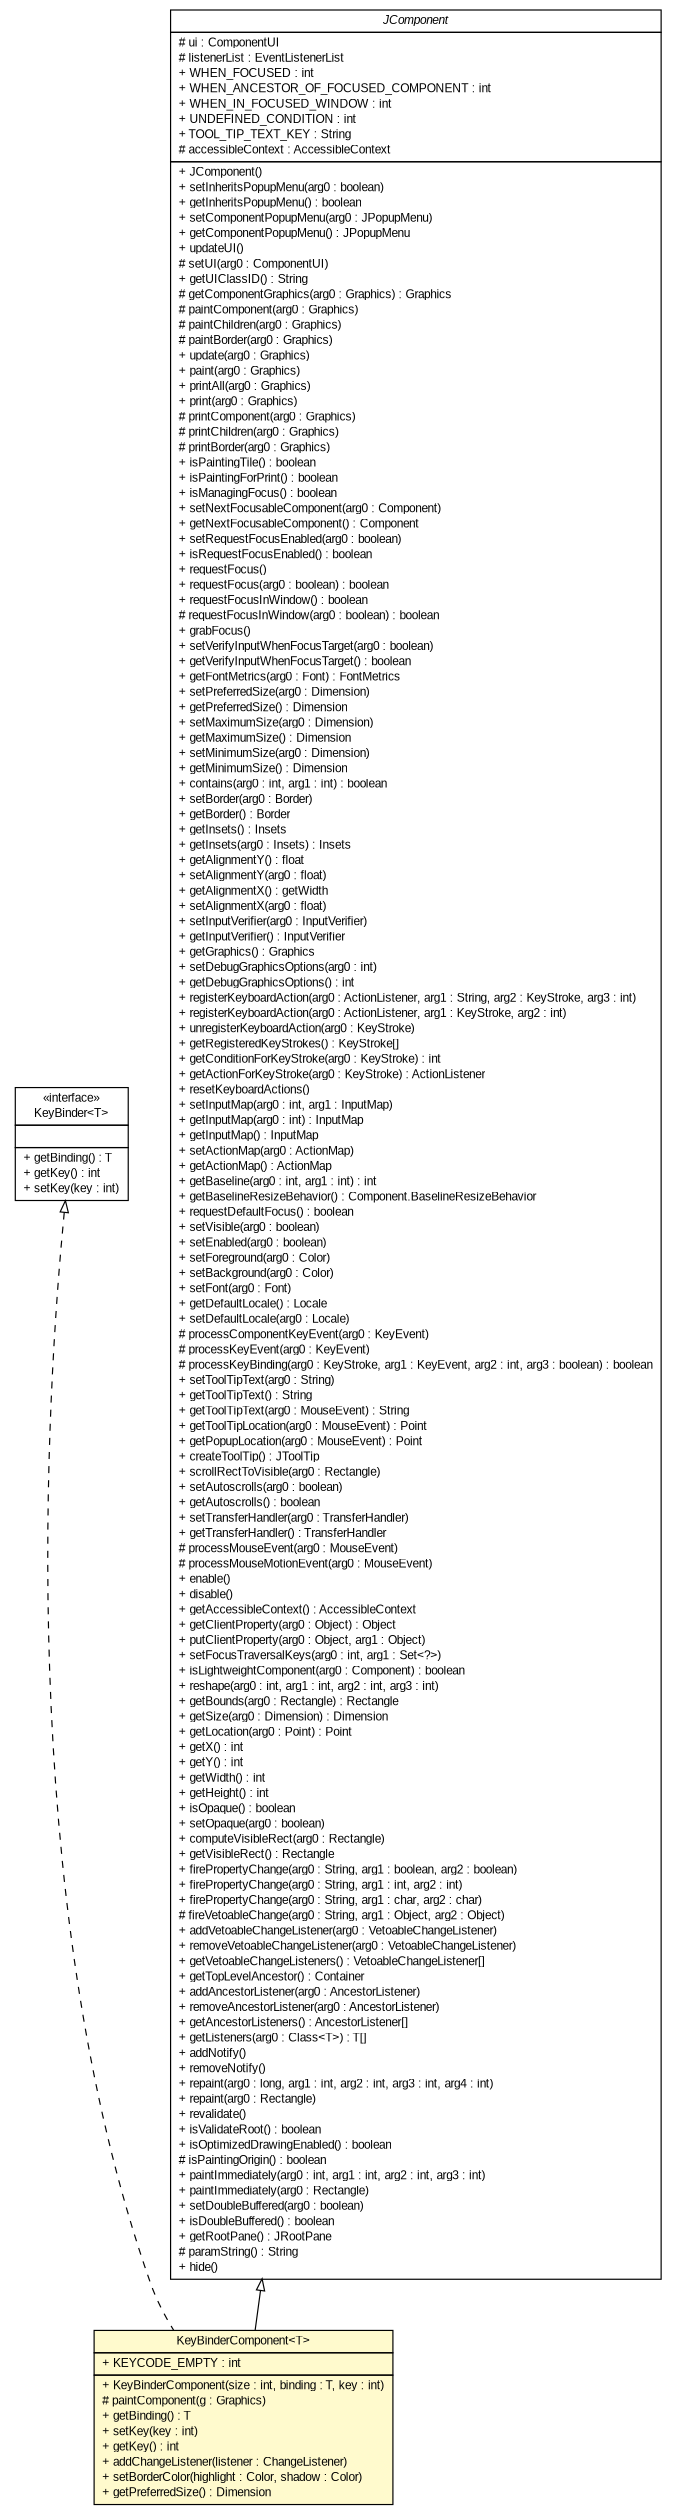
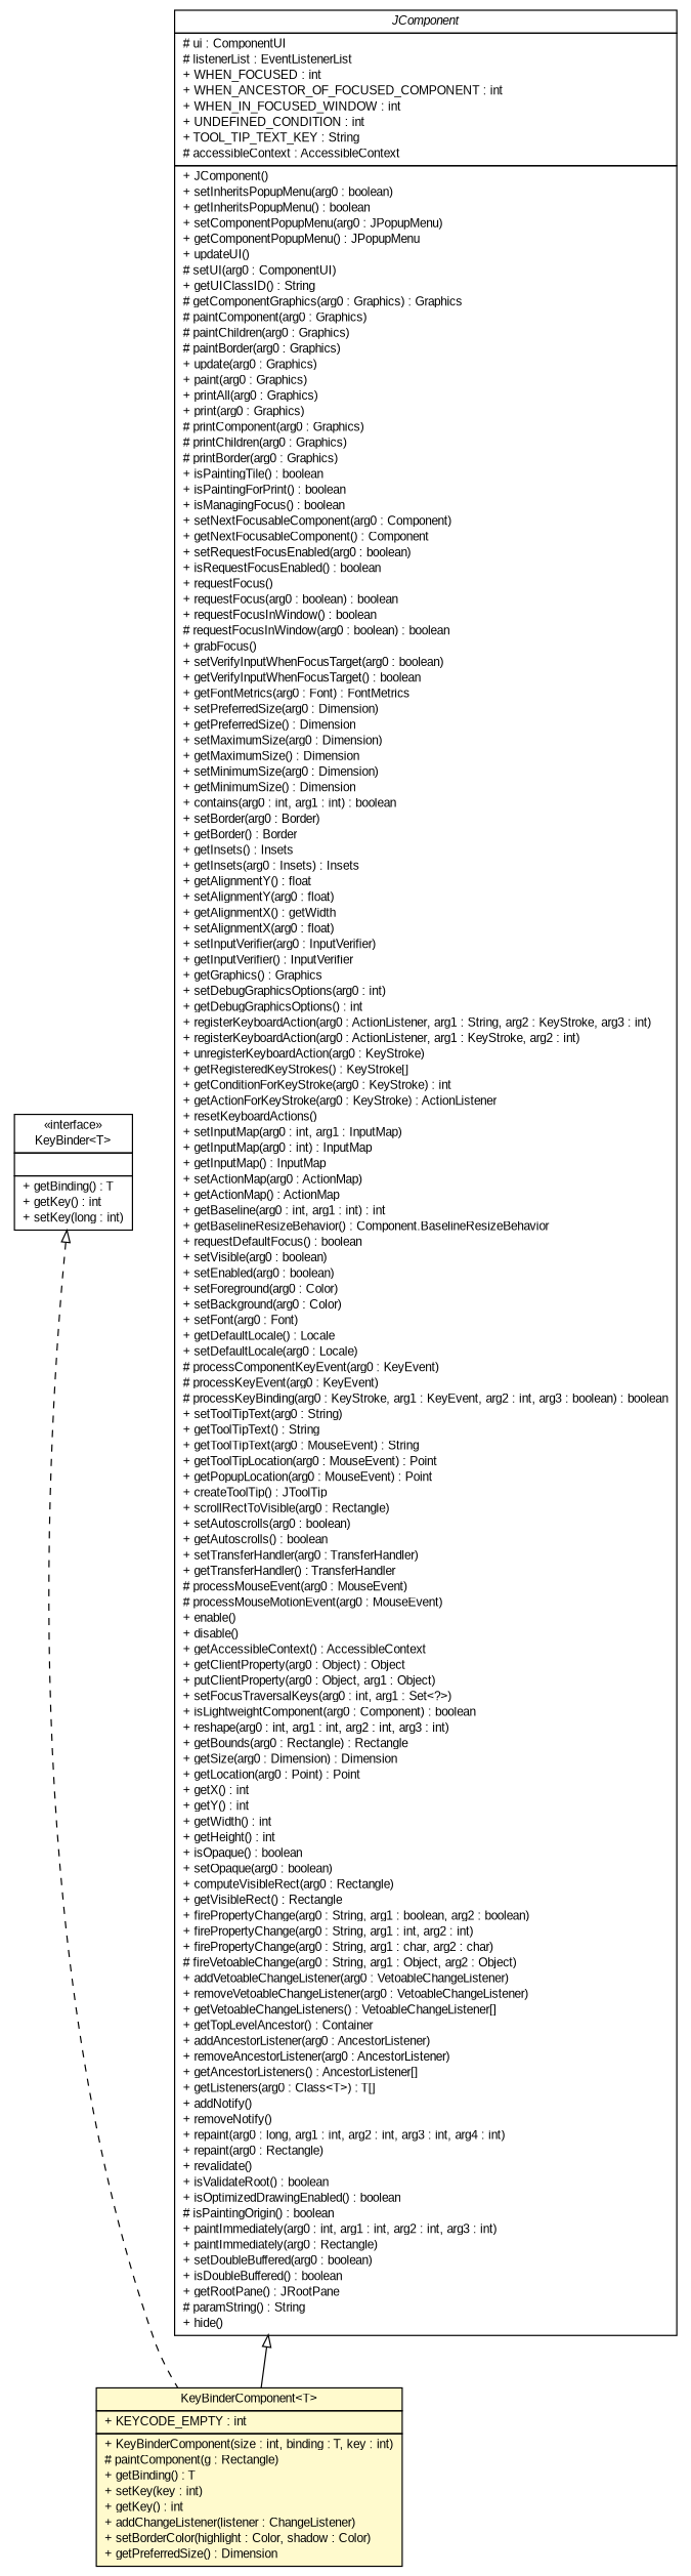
  digraph {
    nodesep=0.25
    ranksep=0.5
    node [fontcolor=black fontname=arial fontsize=10.0 shape=plaintext]
    edge [arrowtail=empty dir=back fontname=arial fontsize=10 headport=p labelfontname=arial labelfontsize=10 tailport=p]
-   n1 [label=<<table title="com.github.tilastokeskus.matertis.ui.KeyBinderComponent" border="0" cellborder="1" cellspacing="0" cellpadding="2" port="p" bgcolor="lemonChiffon" href="./KeyBinderComponent.html"> 		<tr><td><table border="0" cellspacing="0" cellpadding="1"> <tr><td align="center" balign="center"> KeyBinderComponent&lt;T&gt; </td></tr> 		</table></td></tr> 		<tr><td><table border="0" cellspacing="0" cellpadding="1"> <tr><td align="left" balign="left"> + KEYCODE_EMPTY : int </td></tr> 		</table></td></tr> 		<tr><td><table border="0" cellspacing="0" cellpadding="1"> <tr><td align="left" balign="left"> + KeyBinderComponent(size : int, binding : T, key : int) </td></tr> <tr><td align="left" balign="left"> # paintComponent(g : Graphics) </td></tr> <tr><td align="left" balign="left"> + getBinding() : T </td></tr> <tr><td align="left" balign="left"> + setKey(key : int) </td></tr> <tr><td align="left" balign="left"> + getKey() : int </td></tr> <tr><td align="left" balign="left"> + addChangeListener(listener : ChangeListener) </td></tr> <tr><td align="left" balign="left"> + setBorderColor(highlight : Color, shadow : Color) </td></tr> <tr><td align="left" balign="left"> + getPreferredSize() : Dimension </td></tr> 		</table></td></tr> 		</table>>]
-   n2 [label=<<table title="com.github.tilastokeskus.matertis.ui.util.KeyBinder" border="0" cellborder="1" cellspacing="0" cellpadding="2" port="p" href="./util/KeyBinder.html"> 		<tr><td><table border="0" cellspacing="0" cellpadding="1"> <tr><td align="center" balign="center"> &#171;interface&#187; </td></tr> <tr><td align="center" balign="center"> KeyBinder&lt;T&gt; </td></tr> 		</table></td></tr> 		<tr><td><table border="0" cellspacing="0" cellpadding="1"> <tr><td align="left" balign="left">  </td></tr> 		</table></td></tr> 		<tr><td><table border="0" cellspacing="0" cellpadding="1"> <tr><td align="left" balign="left"> + getBinding() : T </td></tr> <tr><td align="left" balign="left"> + getKey() : int </td></tr> <tr><td align="left" balign="left"> + setKey(key : int) </td></tr> 		</table></td></tr> 		</table>>]
+   n1 [label=<<table title="com.github.tilastokeskus.matertis.ui.KeyBinderComponent" border="0" cellborder="1" cellspacing="0" cellpadding="2" port="p" bgcolor="lemonChiffon" href="./KeyBinderComponent.html"> 		<tr><td><table border="0" cellspacing="0" cellpadding="1"> <tr><td align="center" balign="center"> KeyBinderComponent&lt;T&gt; </td></tr> 		</table></td></tr> 		<tr><td><table border="0" cellspacing="0" cellpadding="1"> <tr><td align="left" balign="left"> + KEYCODE_EMPTY : int </td></tr> 		</table></td></tr> 		<tr><td><table border="0" cellspacing="0" cellpadding="1"> <tr><td align="left" balign="left"> + KeyBinderComponent(size : int, binding : T, key : int) </td></tr> <tr><td align="left" balign="left"> # paintComponent(g : Rectangle) </td></tr> <tr><td align="left" balign="left"> + getBinding() : T </td></tr> <tr><td align="left" balign="left"> + setKey(key : int) </td></tr> <tr><td align="left" balign="left"> + getKey() : int </td></tr> <tr><td align="left" balign="left"> + addChangeListener(listener : ChangeListener) </td></tr> <tr><td align="left" balign="left"> + setBorderColor(highlight : Color, shadow : Color) </td></tr> <tr><td align="left" balign="left"> + getPreferredSize() : Dimension </td></tr> 		</table></td></tr> 		</table>>]
+   n2 [label=<<table title="com.github.tilastokeskus.matertis.ui.util.KeyBinder" border="0" cellborder="1" cellspacing="0" cellpadding="2" port="p" href="./util/KeyBinder.html"> 		<tr><td><table border="0" cellspacing="0" cellpadding="1"> <tr><td align="center" balign="center"> &#171;interface&#187; </td></tr> <tr><td align="center" balign="center"> KeyBinder&lt;T&gt; </td></tr> 		</table></td></tr> 		<tr><td><table border="0" cellspacing="0" cellpadding="1"> <tr><td align="left" balign="left">  </td></tr> 		</table></td></tr> 		<tr><td><table border="0" cellspacing="0" cellpadding="1"> <tr><td align="left" balign="left"> + getBinding() : T </td></tr> <tr><td align="left" balign="left"> + getKey() : int </td></tr> <tr><td align="left" balign="left"> + setKey(long : int) </td></tr> 		</table></td></tr> 		</table>>]
    n3 [label=<<table title="javax.swing.JComponent" border="0" cellborder="1" cellspacing="0" cellpadding="2" port="p" href="http://java.sun.com/j2se/1.4.2/docs/api/javax/swing/JComponent.html"> 		<tr><td><table border="0" cellspacing="0" cellpadding="1"> <tr><td align="center" balign="center"><font face="arial italic"> JComponent </font></td></tr> 		</table></td></tr> 		<tr><td><table border="0" cellspacing="0" cellpadding="1"> <tr><td align="left" balign="left"> # ui : ComponentUI </td></tr> <tr><td align="left" balign="left"> # listenerList : EventListenerList </td></tr> <tr><td align="left" balign="left"> + WHEN_FOCUSED : int </td></tr> <tr><td align="left" balign="left"> + WHEN_ANCESTOR_OF_FOCUSED_COMPONENT : int </td></tr> <tr><td align="left" balign="left"> + WHEN_IN_FOCUSED_WINDOW : int </td></tr> <tr><td align="left" balign="left"> + UNDEFINED_CONDITION : int </td></tr> <tr><td align="left" balign="left"> + TOOL_TIP_TEXT_KEY : String </td></tr> <tr><td align="left" balign="left"> # accessibleContext : AccessibleContext </td></tr> 		</table></td></tr> 		<tr><td><table border="0" cellspacing="0" cellpadding="1"> <tr><td align="left" balign="left"> + JComponent() </td></tr> <tr><td align="left" balign="left"> + setInheritsPopupMenu(arg0 : boolean) </td></tr> <tr><td align="left" balign="left"> + getInheritsPopupMenu() : boolean </td></tr> <tr><td align="left" balign="left"> + setComponentPopupMenu(arg0 : JPopupMenu) </td></tr> <tr><td align="left" balign="left"> + getComponentPopupMenu() : JPopupMenu </td></tr> <tr><td align="left" balign="left"> + updateUI() </td></tr> <tr><td align="left" balign="left"> # setUI(arg0 : ComponentUI) </td></tr> <tr><td align="left" balign="left"> + getUIClassID() : String </td></tr> <tr><td align="left" balign="left"> # getComponentGraphics(arg0 : Graphics) : Graphics </td></tr> <tr><td align="left" balign="left"> # paintComponent(arg0 : Graphics) </td></tr> <tr><td align="left" balign="left"> # paintChildren(arg0 : Graphics) </td></tr> <tr><td align="left" balign="left"> # paintBorder(arg0 : Graphics) </td></tr> <tr><td align="left" balign="left"> + update(arg0 : Graphics) </td></tr> <tr><td align="left" balign="left"> + paint(arg0 : Graphics) </td></tr> <tr><td align="left" balign="left"> + printAll(arg0 : Graphics) </td></tr> <tr><td align="left" balign="left"> + print(arg0 : Graphics) </td></tr> <tr><td align="left" balign="left"> # printComponent(arg0 : Graphics) </td></tr> <tr><td align="left" balign="left"> # printChildren(arg0 : Graphics) </td></tr> <tr><td align="left" balign="left"> # printBorder(arg0 : Graphics) </td></tr> <tr><td align="left" balign="left"> + isPaintingTile() : boolean </td></tr> <tr><td align="left" balign="left"> + isPaintingForPrint() : boolean </td></tr> <tr><td align="left" balign="left"> + isManagingFocus() : boolean </td></tr> <tr><td align="left" balign="left"> + setNextFocusableComponent(arg0 : Component) </td></tr> <tr><td align="left" balign="left"> + getNextFocusableComponent() : Component </td></tr> <tr><td align="left" balign="left"> + setRequestFocusEnabled(arg0 : boolean) </td></tr> <tr><td align="left" balign="left"> + isRequestFocusEnabled() : boolean </td></tr> <tr><td align="left" balign="left"> + requestFocus() </td></tr> <tr><td align="left" balign="left"> + requestFocus(arg0 : boolean) : boolean </td></tr> <tr><td align="left" balign="left"> + requestFocusInWindow() : boolean </td></tr> <tr><td align="left" balign="left"> # requestFocusInWindow(arg0 : boolean) : boolean </td></tr> <tr><td align="left" balign="left"> + grabFocus() </td></tr> <tr><td align="left" balign="left"> + setVerifyInputWhenFocusTarget(arg0 : boolean) </td></tr> <tr><td align="left" balign="left"> + getVerifyInputWhenFocusTarget() : boolean </td></tr> <tr><td align="left" balign="left"> + getFontMetrics(arg0 : Font) : FontMetrics </td></tr> <tr><td align="left" balign="left"> + setPreferredSize(arg0 : Dimension) </td></tr> <tr><td align="left" balign="left"> + getPreferredSize() : Dimension </td></tr> <tr><td align="left" balign="left"> + setMaximumSize(arg0 : Dimension) </td></tr> <tr><td align="left" balign="left"> + getMaximumSize() : Dimension </td></tr> <tr><td align="left" balign="left"> + setMinimumSize(arg0 : Dimension) </td></tr> <tr><td align="left" balign="left"> + getMinimumSize() : Dimension </td></tr> <tr><td align="left" balign="left"> + contains(arg0 : int, arg1 : int) : boolean </td></tr> <tr><td align="left" balign="left"> + setBorder(arg0 : Border) </td></tr> <tr><td align="left" balign="left"> + getBorder() : Border </td></tr> <tr><td align="left" balign="left"> + getInsets() : Insets </td></tr> <tr><td align="left" balign="left"> + getInsets(arg0 : Insets) : Insets </td></tr> <tr><td align="left" balign="left"> + getAlignmentY() : float </td></tr> <tr><td align="left" balign="left"> + setAlignmentY(arg0 : float) </td></tr> <tr><td align="left" balign="left"> + getAlignmentX() : getWidth </td></tr> <tr><td align="left" balign="left"> + setAlignmentX(arg0 : float) </td></tr> <tr><td align="left" balign="left"> + setInputVerifier(arg0 : InputVerifier) </td></tr> <tr><td align="left" balign="left"> + getInputVerifier() : InputVerifier </td></tr> <tr><td align="left" balign="left"> + getGraphics() : Graphics </td></tr> <tr><td align="left" balign="left"> + setDebugGraphicsOptions(arg0 : int) </td></tr> <tr><td align="left" balign="left"> + getDebugGraphicsOptions() : int </td></tr> <tr><td align="left" balign="left"> + registerKeyboardAction(arg0 : ActionListener, arg1 : String, arg2 : KeyStroke, arg3 : int) </td></tr> <tr><td align="left" balign="left"> + registerKeyboardAction(arg0 : ActionListener, arg1 : KeyStroke, arg2 : int) </td></tr> <tr><td align="left" balign="left"> + unregisterKeyboardAction(arg0 : KeyStroke) </td></tr> <tr><td align="left" balign="left"> + getRegisteredKeyStrokes() : KeyStroke[] </td></tr> <tr><td align="left" balign="left"> + getConditionForKeyStroke(arg0 : KeyStroke) : int </td></tr> <tr><td align="left" balign="left"> + getActionForKeyStroke(arg0 : KeyStroke) : ActionListener </td></tr> <tr><td align="left" balign="left"> + resetKeyboardActions() </td></tr> <tr><td align="left" balign="left"> + setInputMap(arg0 : int, arg1 : InputMap) </td></tr> <tr><td align="left" balign="left"> + getInputMap(arg0 : int) : InputMap </td></tr> <tr><td align="left" balign="left"> + getInputMap() : InputMap </td></tr> <tr><td align="left" balign="left"> + setActionMap(arg0 : ActionMap) </td></tr> <tr><td align="left" balign="left"> + getActionMap() : ActionMap </td></tr> <tr><td align="left" balign="left"> + getBaseline(arg0 : int, arg1 : int) : int </td></tr> <tr><td align="left" balign="left"> + getBaselineResizeBehavior() : Component.BaselineResizeBehavior </td></tr> <tr><td align="left" balign="left"> + requestDefaultFocus() : boolean </td></tr> <tr><td align="left" balign="left"> + setVisible(arg0 : boolean) </td></tr> <tr><td align="left" balign="left"> + setEnabled(arg0 : boolean) </td></tr> <tr><td align="left" balign="left"> + setForeground(arg0 : Color) </td></tr> <tr><td align="left" balign="left"> + setBackground(arg0 : Color) </td></tr> <tr><td align="left" balign="left"> + setFont(arg0 : Font) </td></tr> <tr><td align="left" balign="left"> + getDefaultLocale() : Locale </td></tr> <tr><td align="left" balign="left"> + setDefaultLocale(arg0 : Locale) </td></tr> <tr><td align="left" balign="left"> # processComponentKeyEvent(arg0 : KeyEvent) </td></tr> <tr><td align="left" balign="left"> # processKeyEvent(arg0 : KeyEvent) </td></tr> <tr><td align="left" balign="left"> # processKeyBinding(arg0 : KeyStroke, arg1 : KeyEvent, arg2 : int, arg3 : boolean) : boolean </td></tr> <tr><td align="left" balign="left"> + setToolTipText(arg0 : String) </td></tr> <tr><td align="left" balign="left"> + getToolTipText() : String </td></tr> <tr><td align="left" balign="left"> + getToolTipText(arg0 : MouseEvent) : String </td></tr> <tr><td align="left" balign="left"> + getToolTipLocation(arg0 : MouseEvent) : Point </td></tr> <tr><td align="left" balign="left"> + getPopupLocation(arg0 : MouseEvent) : Point </td></tr> <tr><td align="left" balign="left"> + createToolTip() : JToolTip </td></tr> <tr><td align="left" balign="left"> + scrollRectToVisible(arg0 : Rectangle) </td></tr> <tr><td align="left" balign="left"> + setAutoscrolls(arg0 : boolean) </td></tr> <tr><td align="left" balign="left"> + getAutoscrolls() : boolean </td></tr> <tr><td align="left" balign="left"> + setTransferHandler(arg0 : TransferHandler) </td></tr> <tr><td align="left" balign="left"> + getTransferHandler() : TransferHandler </td></tr> <tr><td align="left" balign="left"> # processMouseEvent(arg0 : MouseEvent) </td></tr> <tr><td align="left" balign="left"> # processMouseMotionEvent(arg0 : MouseEvent) </td></tr> <tr><td align="left" balign="left"> + enable() </td></tr> <tr><td align="left" balign="left"> + disable() </td></tr> <tr><td align="left" balign="left"> + getAccessibleContext() : AccessibleContext </td></tr> <tr><td align="left" balign="left"> + getClientProperty(arg0 : Object) : Object </td></tr> <tr><td align="left" balign="left"> + putClientProperty(arg0 : Object, arg1 : Object) </td></tr> <tr><td align="left" balign="left"> + setFocusTraversalKeys(arg0 : int, arg1 : Set&lt;?&gt;) </td></tr> <tr><td align="left" balign="left"> + isLightweightComponent(arg0 : Component) : boolean </td></tr> <tr><td align="left" balign="left"> + reshape(arg0 : int, arg1 : int, arg2 : int, arg3 : int) </td></tr> <tr><td align="left" balign="left"> + getBounds(arg0 : Rectangle) : Rectangle </td></tr> <tr><td align="left" balign="left"> + getSize(arg0 : Dimension) : Dimension </td></tr> <tr><td align="left" balign="left"> + getLocation(arg0 : Point) : Point </td></tr> <tr><td align="left" balign="left"> + getX() : int </td></tr> <tr><td align="left" balign="left"> + getY() : int </td></tr> <tr><td align="left" balign="left"> + getWidth() : int </td></tr> <tr><td align="left" balign="left"> + getHeight() : int </td></tr> <tr><td align="left" balign="left"> + isOpaque() : boolean </td></tr> <tr><td align="left" balign="left"> + setOpaque(arg0 : boolean) </td></tr> <tr><td align="left" balign="left"> + computeVisibleRect(arg0 : Rectangle) </td></tr> <tr><td align="left" balign="left"> + getVisibleRect() : Rectangle </td></tr> <tr><td align="left" balign="left"> + firePropertyChange(arg0 : String, arg1 : boolean, arg2 : boolean) </td></tr> <tr><td align="left" balign="left"> + firePropertyChange(arg0 : String, arg1 : int, arg2 : int) </td></tr> <tr><td align="left" balign="left"> + firePropertyChange(arg0 : String, arg1 : char, arg2 : char) </td></tr> <tr><td align="left" balign="left"> # fireVetoableChange(arg0 : String, arg1 : Object, arg2 : Object) </td></tr> <tr><td align="left" balign="left"> + addVetoableChangeListener(arg0 : VetoableChangeListener) </td></tr> <tr><td align="left" balign="left"> + removeVetoableChangeListener(arg0 : VetoableChangeListener) </td></tr> <tr><td align="left" balign="left"> + getVetoableChangeListeners() : VetoableChangeListener[] </td></tr> <tr><td align="left" balign="left"> + getTopLevelAncestor() : Container </td></tr> <tr><td align="left" balign="left"> + addAncestorListener(arg0 : AncestorListener) </td></tr> <tr><td align="left" balign="left"> + removeAncestorListener(arg0 : AncestorListener) </td></tr> <tr><td align="left" balign="left"> + getAncestorListeners() : AncestorListener[] </td></tr> <tr><td align="left" balign="left"> + getListeners(arg0 : Class&lt;T&gt;) : T[] </td></tr> <tr><td align="left" balign="left"> + addNotify() </td></tr> <tr><td align="left" balign="left"> + removeNotify() </td></tr> <tr><td align="left" balign="left"> + repaint(arg0 : long, arg1 : int, arg2 : int, arg3 : int, arg4 : int) </td></tr> <tr><td align="left" balign="left"> + repaint(arg0 : Rectangle) </td></tr> <tr><td align="left" balign="left"> + revalidate() </td></tr> <tr><td align="left" balign="left"> + isValidateRoot() : boolean </td></tr> <tr><td align="left" balign="left"> + isOptimizedDrawingEnabled() : boolean </td></tr> <tr><td align="left" balign="left"> # isPaintingOrigin() : boolean </td></tr> <tr><td align="left" balign="left"> + paintImmediately(arg0 : int, arg1 : int, arg2 : int, arg3 : int) </td></tr> <tr><td align="left" balign="left"> + paintImmediately(arg0 : Rectangle) </td></tr> <tr><td align="left" balign="left"> + setDoubleBuffered(arg0 : boolean) </td></tr> <tr><td align="left" balign="left"> + isDoubleBuffered() : boolean </td></tr> <tr><td align="left" balign="left"> + getRootPane() : JRootPane </td></tr> <tr><td align="left" balign="left"> # paramString() : String </td></tr> <tr><td align="left" balign="left"> + hide() </td></tr> 		</table></td></tr> 		</table>>]
    n2 -> n1 [style=dashed]
    n3 -> n1
  }
